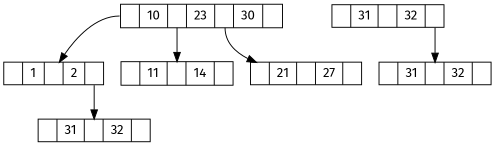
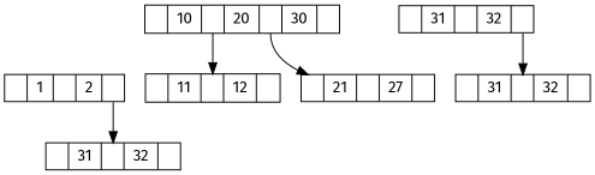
  digraph {
    fontname="Fira Sans"
    node [fontname="Fira Sans" shape=record]
    edge [fontname="Fira Sans" tailport=f2]
-   n1 [height=.1 label="<f0> |10|<f1> |23|<f2> |30|<f3>"]
+   n1 [height=.1 label="<f0> |10|<f1> |20|<f2> |30|<f3>"]
    n2 [height=.1 label="<f0> |1|<f1> |2|<f2>"]
-   n3 [height=.1 label="<f0> |11|<f1> |14|<f2>"]
+   n3 [height=.1 label="<f0> |11|<f1> |12|<f2>"]
    n4 [height=.1 label="<f0> |21|<f1> |27|<f2>"]
    n5 [height=.1 label="<f0> |31|<f1> |32|<f2>"]
    n6 [height=.1 label="<f0> |31|<f1> |32|<f2>"]
    n7 [height=.1 label="<f0> |31|<f1> |32|<f2>"]
-   n1 -> n2 [tailport=f0]
    n1 -> n3 [tailport=f1]
    n1 -> n4
    n2 -> n5
    n6 -> n7
  }
